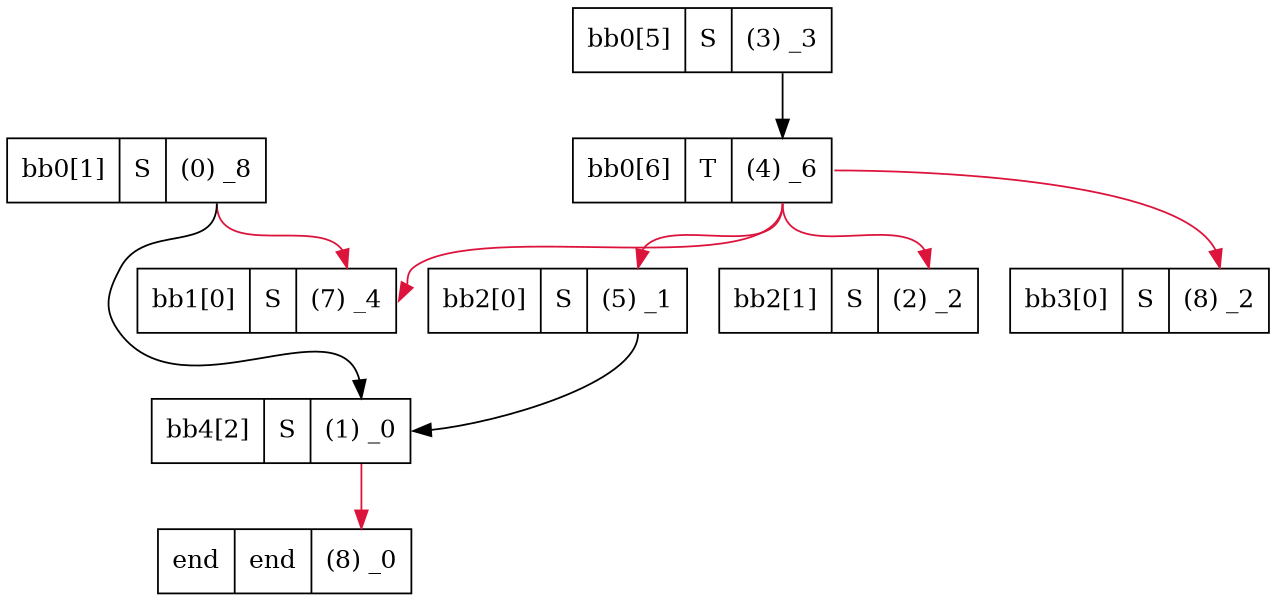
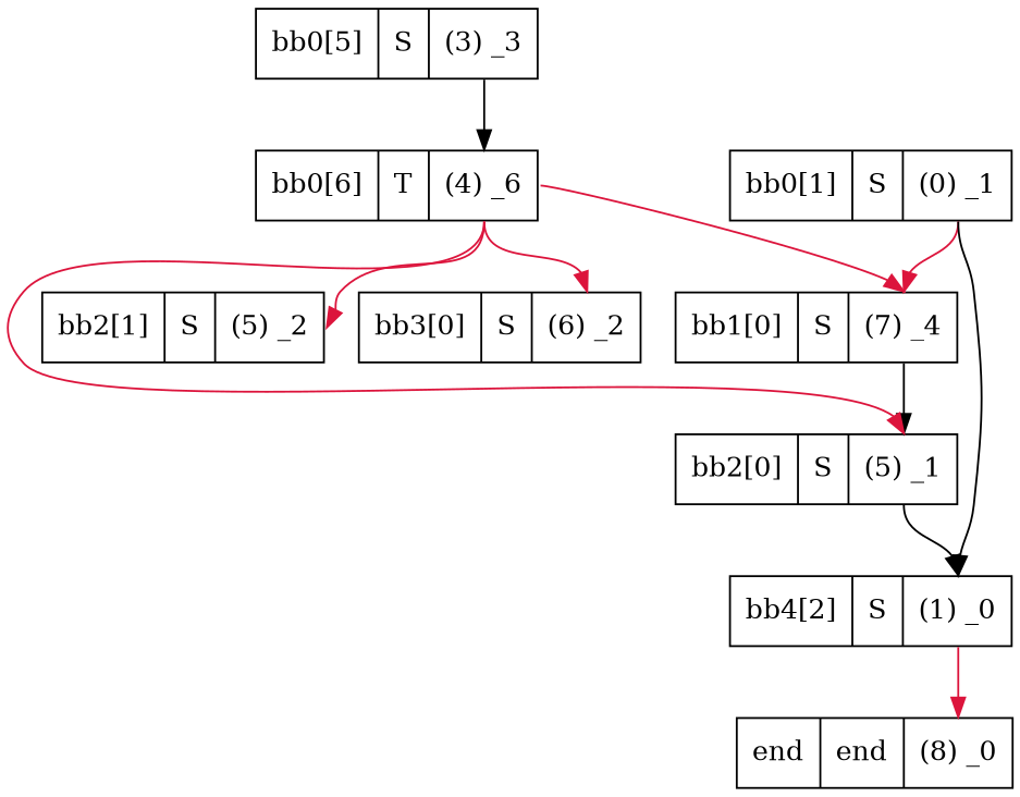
  digraph {
    node [shape=record]
    edge [headport=p5 tailport=p4 color=crimson]
    n1 [label="end|end|<p8> (8) _0"]
    n2 [label="bb1[0]|S|<p7> (7) _4"]
    n3 [label="bb2[0]|S|<p5> (5) _1"]
    n4 [label="bb4[2]|S|<p1> (1) _0"]
-   n5 [label="bb2[1]|S|<p2> (2) _2"]
-   n6 [label="bb3[0]|S|<p6> (8) _2"]
+   n5 [label="bb2[1]|S|<p2> (5) _2"]
+   n6 [label="bb3[0]|S|<p6> (6) _2"]
    n7 [label="bb0[5]|S|<p3> (3) _3"]
    n8 [label="bb0[6]|T|<p4> (4) _6"]
-   n9 [label="bb0[1]|S|<p0> (0) _8"]
+   n9 [label="bb0[1]|S|<p0> (0) _1"]
+   n2 -> n3 [tailport=p7 color=""]
    n3 -> n4 [headport=p1 tailport=p5 color=""]
    n4 -> n1 [headport=p8 tailport=p1]
    n7 -> n8 [headport=p4 tailport=p3 color=""]
    n8 -> n2 [headport=p7]
    n8 -> n3
    n8 -> n5 [headport=p2]
    n8 -> n6 [headport=p6]
    n9 -> n2 [headport=p7 tailport=p0]
    n9 -> n4 [headport=p1 tailport=p0 color=""]
  }
